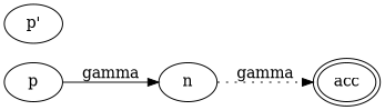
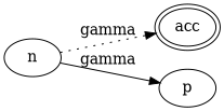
  digraph {
    rankdir=LR
    acc [peripheries=2]
-   "p'"
    p
    n
-   p -> n [label=gamma]
+   n -> p [label=gamma]
    n -> acc [label=gamma style=dotted]
  }
